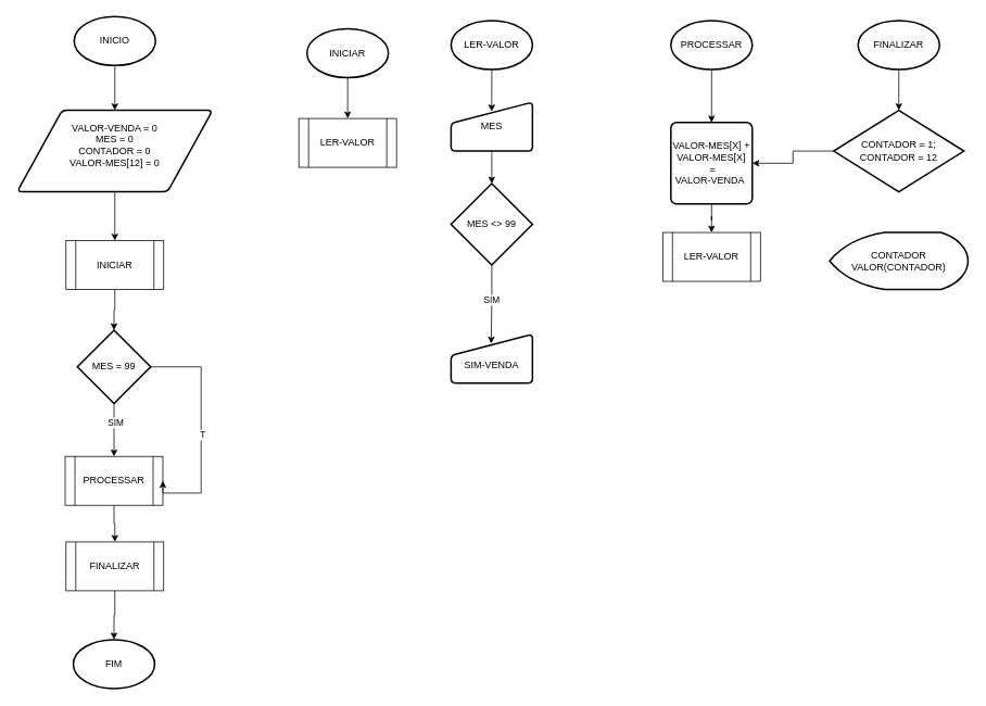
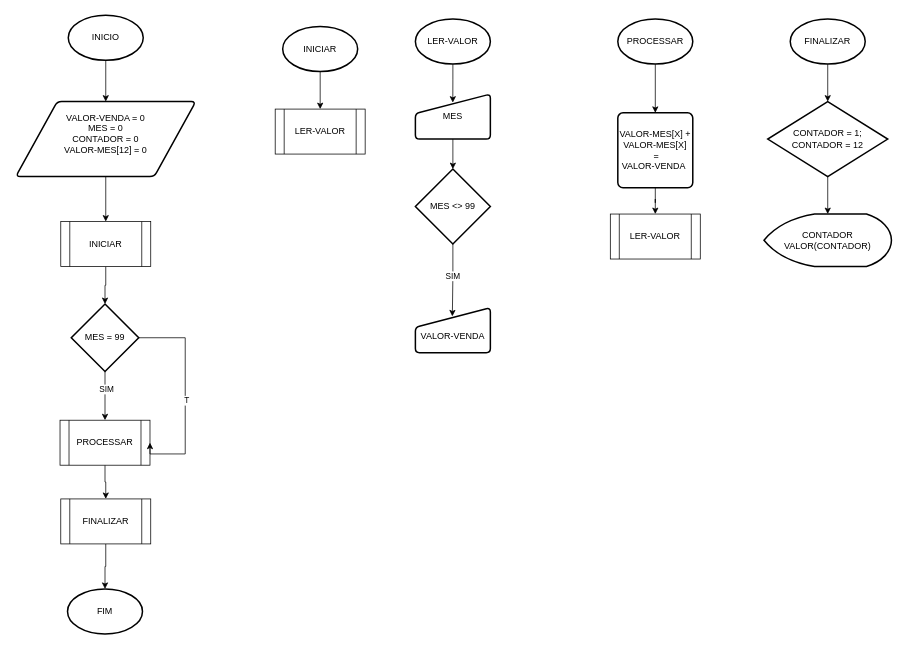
  <mxCell id="0" />
  <mxCell id="1" parent="0" />
  <mxCell id="2" value="" style="edgeStyle=orthogonalEdgeStyle;rounded=0;orthogonalLoop=1;jettySize=auto;html=1;" edge="1" parent="1" source="3" target="5"><mxGeometry relative="1" as="geometry" /></mxCell>
  <mxCell id="3" value="INICIO" style="strokeWidth=2;html=1;shape=mxgraph.flowchart.start_1;whiteSpace=wrap;" vertex="1" parent="1"><mxGeometry x="90" y="20" width="100" height="60" as="geometry" /></mxCell>
  <mxCell id="4" value="" style="edgeStyle=orthogonalEdgeStyle;rounded=0;orthogonalLoop=1;jettySize=auto;html=1;" edge="1" parent="1" source="5" target="7"><mxGeometry relative="1" as="geometry" /></mxCell>
  <mxCell id="5" value="VALOR-VENDA = 0&lt;div&gt;MES = 0&lt;/div&gt;&lt;div&gt;CONTADOR = 0&lt;/div&gt;&lt;div&gt;VALOR-MES[12] = 0&lt;br&gt;&lt;div&gt;&lt;br&gt;&lt;/div&gt;&lt;/div&gt;" style="shape=parallelogram;html=1;strokeWidth=2;perimeter=parallelogramPerimeter;whiteSpace=wrap;rounded=1;arcSize=12;size=0.23;" vertex="1" parent="1"><mxGeometry x="20" y="135" width="240" height="100" as="geometry" /></mxCell>
  <mxCell id="6" value="" style="edgeStyle=orthogonalEdgeStyle;rounded=0;orthogonalLoop=1;jettySize=auto;html=1;" edge="1" parent="1" source="7" target="14"><mxGeometry relative="1" as="geometry" /></mxCell>
  <mxCell id="7" value="INICIAR" style="shape=process;whiteSpace=wrap;html=1;backgroundOutline=1;" vertex="1" parent="1"><mxGeometry x="80" y="295" width="120" height="60" as="geometry" /></mxCell>
  <mxCell id="8" value="" style="edgeStyle=orthogonalEdgeStyle;rounded=0;orthogonalLoop=1;jettySize=auto;html=1;" edge="1" parent="1" source="9" target="11"><mxGeometry relative="1" as="geometry" /></mxCell>
  <mxCell id="9" value="PROCESSAR" style="shape=process;whiteSpace=wrap;html=1;backgroundOutline=1;" vertex="1" parent="1"><mxGeometry x="79" y="560" width="120" height="60" as="geometry" /></mxCell>
  <mxCell id="10" value="" style="edgeStyle=orthogonalEdgeStyle;rounded=0;orthogonalLoop=1;jettySize=auto;html=1;" edge="1" parent="1" source="11" target="15"><mxGeometry relative="1" as="geometry" /></mxCell>
  <mxCell id="11" value="FINALIZAR" style="shape=process;whiteSpace=wrap;html=1;backgroundOutline=1;" vertex="1" parent="1"><mxGeometry x="80" y="665" width="120" height="60" as="geometry" /></mxCell>
  <mxCell id="12" value="" style="edgeStyle=orthogonalEdgeStyle;rounded=0;orthogonalLoop=1;jettySize=auto;html=1;" edge="1" parent="1" source="14" target="9"><mxGeometry relative="1" as="geometry" /></mxCell>
  <mxCell id="13" value="SIM" style="edgeLabel;html=1;align=center;verticalAlign=middle;resizable=0;points=[];" vertex="1" connectable="0" parent="12"><mxGeometry x="-0.275" y="1" relative="1" as="geometry"><mxPoint y="-1" as="offset" /></mxGeometry></mxCell>
  <mxCell id="14" value="MES = 99" style="strokeWidth=2;html=1;shape=mxgraph.flowchart.decision;whiteSpace=wrap;" vertex="1" parent="1"><mxGeometry x="94" y="405" width="90" height="90" as="geometry" /></mxCell>
  <mxCell id="15" value="FIM" style="strokeWidth=2;html=1;shape=mxgraph.flowchart.start_1;whiteSpace=wrap;" vertex="1" parent="1"><mxGeometry x="89" y="785" width="100" height="60" as="geometry" /></mxCell>
  <mxCell id="16" style="edgeStyle=orthogonalEdgeStyle;rounded=0;orthogonalLoop=1;jettySize=auto;html=1;entryX=1;entryY=0.5;entryDx=0;entryDy=0;" edge="1" parent="1" source="14" target="9"><mxGeometry relative="1" as="geometry"><Array as="points"><mxPoint x="246" y="450" /><mxPoint x="246" y="605" /><mxPoint x="199" y="605" /></Array></mxGeometry></mxCell>
  <mxCell id="17" value="T" style="edgeLabel;html=1;align=center;verticalAlign=middle;resizable=0;points=[];" vertex="1" connectable="0" parent="16"><mxGeometry x="0.037" y="1" relative="1" as="geometry"><mxPoint as="offset" /></mxGeometry></mxCell>
  <mxCell id="18" value="" style="edgeStyle=orthogonalEdgeStyle;rounded=0;orthogonalLoop=1;jettySize=auto;html=1;entryX=0.499;entryY=0.19;entryDx=0;entryDy=0;entryPerimeter=0;" edge="1" parent="1" source="19" target="21"><mxGeometry relative="1" as="geometry" /></mxCell>
  <mxCell id="19" value="LER-VALOR" style="strokeWidth=2;html=1;shape=mxgraph.flowchart.start_1;whiteSpace=wrap;" vertex="1" parent="1"><mxGeometry x="553" y="25" width="100" height="60" as="geometry" /></mxCell>
  <mxCell id="20" value="" style="edgeStyle=orthogonalEdgeStyle;rounded=0;orthogonalLoop=1;jettySize=auto;html=1;" edge="1" parent="1" source="21" target="24"><mxGeometry relative="1" as="geometry" /></mxCell>
  <mxCell id="21" value="&lt;div&gt;&lt;br&gt;&lt;/div&gt;MES&lt;div&gt;&lt;br&gt;&lt;/div&gt;" style="html=1;strokeWidth=2;shape=manualInput;whiteSpace=wrap;rounded=1;size=26;arcSize=11;" vertex="1" parent="1"><mxGeometry x="553" y="125" width="100" height="60" as="geometry" /></mxCell>
  <mxCell id="22" value="" style="edgeStyle=orthogonalEdgeStyle;rounded=0;orthogonalLoop=1;jettySize=auto;html=1;entryX=0.493;entryY=0.191;entryDx=0;entryDy=0;entryPerimeter=0;" edge="1" parent="1" source="24" target="25"><mxGeometry relative="1" as="geometry" /></mxCell>
  <mxCell id="23" value="SIM" style="edgeLabel;html=1;align=center;verticalAlign=middle;resizable=0;points=[];" vertex="1" connectable="0" parent="22"><mxGeometry x="-0.142" y="-1" relative="1" as="geometry"><mxPoint as="offset" /></mxGeometry></mxCell>
  <mxCell id="24" value="MES &amp;lt;&amp;gt; 99" style="strokeWidth=2;html=1;shape=mxgraph.flowchart.decision;whiteSpace=wrap;" vertex="1" parent="1"><mxGeometry x="553" y="225" width="100" height="100" as="geometry" /></mxCell>
- <mxCell id="25" value="&lt;div&gt;&lt;br&gt;&lt;/div&gt;&lt;div&gt;SIM-VENDA&lt;/div&gt;" style="html=1;strokeWidth=2;shape=manualInput;whiteSpace=wrap;rounded=1;size=26;arcSize=11;" vertex="1" parent="1"><mxGeometry x="553" y="410" width="100" height="60" as="geometry" /></mxCell>
+ <mxCell id="25" value="&lt;div&gt;&lt;br&gt;&lt;/div&gt;&lt;div&gt;VALOR-VENDA&lt;/div&gt;" style="html=1;strokeWidth=2;shape=manualInput;whiteSpace=wrap;rounded=1;size=26;arcSize=11;" vertex="1" parent="1"><mxGeometry x="553" y="410" width="100" height="60" as="geometry" /></mxCell>
  <mxCell id="26" value="" style="edgeStyle=orthogonalEdgeStyle;rounded=0;orthogonalLoop=1;jettySize=auto;html=1;" edge="1" parent="1" source="27" target="29"><mxGeometry relative="1" as="geometry" /></mxCell>
  <mxCell id="27" value="PROCESSAR" style="strokeWidth=2;html=1;shape=mxgraph.flowchart.start_1;whiteSpace=wrap;" vertex="1" parent="1"><mxGeometry x="823" y="25" width="100" height="60" as="geometry" /></mxCell>
  <mxCell id="28" value="" style="edgeStyle=orthogonalEdgeStyle;rounded=0;orthogonalLoop=1;jettySize=auto;html=1;" edge="1" parent="1" source="29" target="30"><mxGeometry relative="1" as="geometry" /></mxCell>
  <mxCell id="29" value="VALOR-MES[X] + VALOR-MES[X]&lt;div&gt;&amp;nbsp;=&lt;/div&gt;&lt;div&gt;VALOR-VENDA&amp;nbsp;&lt;/div&gt;" style="rounded=1;whiteSpace=wrap;html=1;absoluteArcSize=1;arcSize=14;strokeWidth=2;" vertex="1" parent="1"><mxGeometry x="823" y="150" width="100" height="100" as="geometry" /></mxCell>
  <mxCell id="30" value="LER-VALOR" style="shape=process;whiteSpace=wrap;html=1;backgroundOutline=1;" vertex="1" parent="1"><mxGeometry x="813" y="285" width="120" height="60" as="geometry" /></mxCell>
  <mxCell id="31" value="" style="edgeStyle=orthogonalEdgeStyle;rounded=0;orthogonalLoop=1;jettySize=auto;html=1;" edge="1" parent="1" source="32" target="34"><mxGeometry relative="1" as="geometry" /></mxCell>
  <mxCell id="32" value="FINALIZAR" style="strokeWidth=2;html=1;shape=mxgraph.flowchart.start_1;whiteSpace=wrap;" vertex="1" parent="1"><mxGeometry x="1053" y="25" width="100" height="60" as="geometry" /></mxCell>
- <mxCell id="33" value="" style="edgeStyle=orthogonalEdgeStyle;rounded=0;orthogonalLoop=1;jettySize=auto;html=1;" edge="1" parent="1" source="34" target="29"><mxGeometry relative="1" as="geometry" /></mxCell>
+ <mxCell id="33" value="" style="edgeStyle=orthogonalEdgeStyle;rounded=0;orthogonalLoop=1;jettySize=auto;html=1;" edge="1" parent="1" source="34" target="35"><mxGeometry relative="1" as="geometry" /></mxCell>
  <mxCell id="34" value="CONTADOR = 1; CONTADOR = 12" style="strokeWidth=2;html=1;shape=mxgraph.flowchart.decision;whiteSpace=wrap;" vertex="1" parent="1"><mxGeometry x="1023" y="135" width="160" height="100" as="geometry" /></mxCell>
  <mxCell id="35" value="CONTADOR&lt;div&gt;VALOR(CONTADOR)&lt;/div&gt;" style="strokeWidth=2;html=1;shape=mxgraph.flowchart.display;whiteSpace=wrap;" vertex="1" parent="1"><mxGeometry x="1018" y="285" width="170" height="70" as="geometry" /></mxCell>
  <mxCell id="36" value="" style="edgeStyle=orthogonalEdgeStyle;rounded=0;orthogonalLoop=1;jettySize=auto;html=1;" edge="1" parent="1" source="37" target="38"><mxGeometry relative="1" as="geometry" /></mxCell>
  <mxCell id="37" value="INICIAR" style="strokeWidth=2;html=1;shape=mxgraph.flowchart.start_1;whiteSpace=wrap;" vertex="1" parent="1"><mxGeometry x="376" y="35" width="100" height="60" as="geometry" /></mxCell>
  <mxCell id="38" value="LER-VALOR" style="shape=process;whiteSpace=wrap;html=1;backgroundOutline=1;" vertex="1" parent="1"><mxGeometry x="366" y="145" width="120" height="60" as="geometry" /></mxCell>
